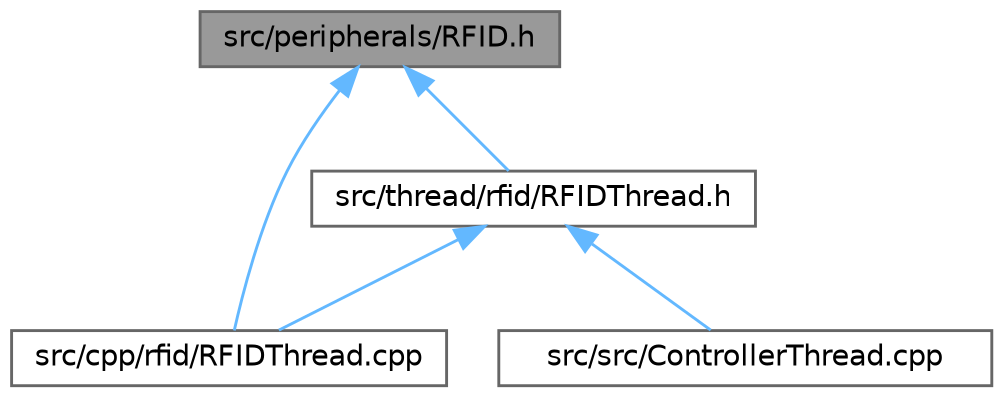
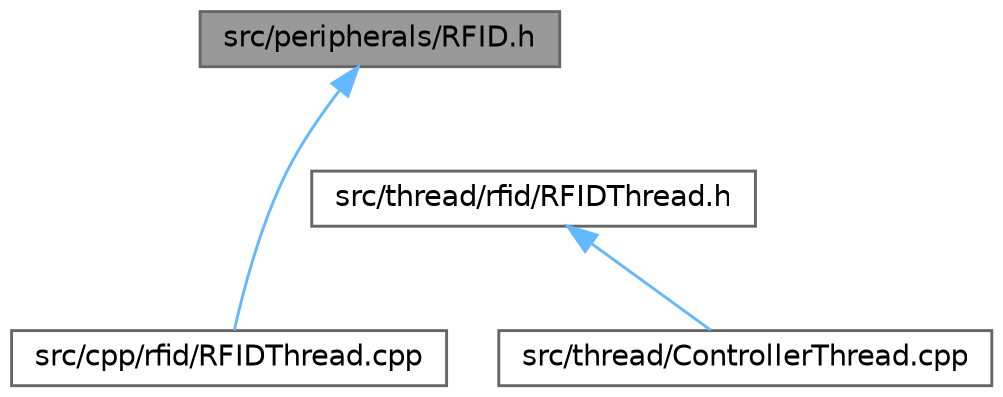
  digraph {
    node [color=grey40 fillcolor=white fontname=Helvetica fontsize=10 shape=box style=filled]
    edge [color=steelblue1 dir=back fontname=Helvetica fontsize=10 labelfontname=Helvetica labelfontsize=10 style=solid]
    n1 [color=gray40 fillcolor=grey60 fontcolor=black height=0.2 label="src/peripherals/RFID.h" width=0.4]
    n2 [height=0.2 label="src/cpp/rfid/RFIDThread.cpp" width=0.4]
    n3 [height=0.2 label="src/thread/rfid/RFIDThread.h" width=0.4]
-   n4 [height=0.2 label="src/src/ControllerThread.cpp" width=0.4]
+   n4 [height=0.2 label="src/thread/ControllerThread.cpp" width=0.4]
    n1 -> n2
-   n1 -> n3
-   n3 -> n2
    n3 -> n4
  }
